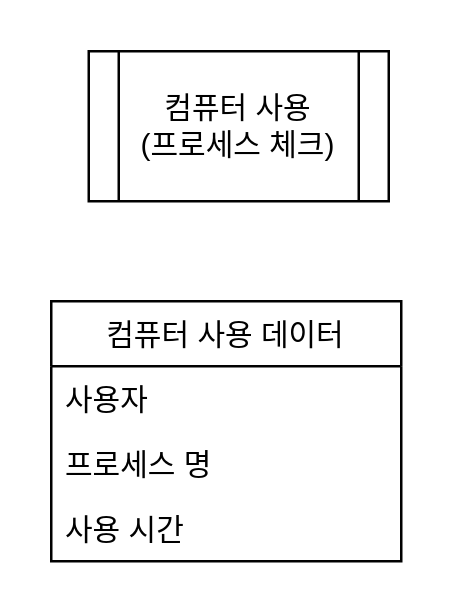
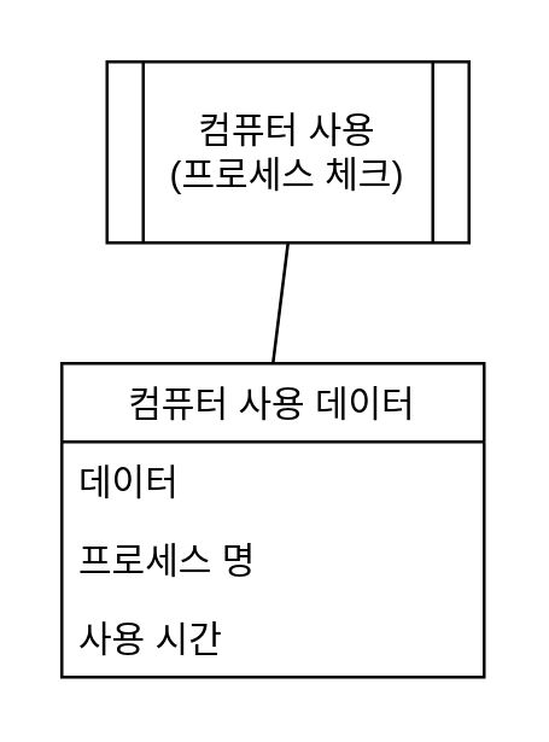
  <mxCell id="0" />
  <mxCell id="1" parent="0" />
  <mxCell id="2" value="컴퓨터 사용&lt;br&gt;(프로세스 체크)" style="shape=process;whiteSpace=wrap;html=1;backgroundOutline=1;" vertex="1" parent="1"><mxGeometry x="35" y="20" width="120" height="60" as="geometry" /></mxCell>
  <mxCell id="3" value="컴퓨터 사용 데이터" style="swimlane;fontStyle=0;childLayout=stackLayout;horizontal=1;startSize=26;fillColor=none;horizontalStack=0;resizeParent=1;resizeParentMax=0;resizeLast=0;collapsible=1;marginBottom=0;" vertex="1" parent="1"><mxGeometry x="20" y="120" width="140" height="104" as="geometry" /></mxCell>
- <mxCell id="4" value="사용자" style="text;strokeColor=none;fillColor=none;align=left;verticalAlign=top;spacingLeft=4;spacingRight=4;overflow=hidden;rotatable=0;points=[[0,0.5],[1,0.5]];portConstraint=eastwest;" vertex="1" parent="3"><mxGeometry y="26" width="140" height="26" as="geometry" /></mxCell>
+ <mxCell id="4" value="데이터" style="text;strokeColor=none;fillColor=none;align=left;verticalAlign=top;spacingLeft=4;spacingRight=4;overflow=hidden;rotatable=0;points=[[0,0.5],[1,0.5]];portConstraint=eastwest;" vertex="1" parent="3"><mxGeometry y="26" width="140" height="26" as="geometry" /></mxCell>
  <mxCell id="5" value="프로세스 명" style="text;strokeColor=none;fillColor=none;align=left;verticalAlign=top;spacingLeft=4;spacingRight=4;overflow=hidden;rotatable=0;points=[[0,0.5],[1,0.5]];portConstraint=eastwest;" vertex="1" parent="3"><mxGeometry y="52" width="140" height="26" as="geometry" /></mxCell>
  <mxCell id="6" value="사용 시간" style="text;strokeColor=none;fillColor=none;align=left;verticalAlign=top;spacingLeft=4;spacingRight=4;overflow=hidden;rotatable=0;points=[[0,0.5],[1,0.5]];portConstraint=eastwest;" vertex="1" parent="3"><mxGeometry y="78" width="140" height="26" as="geometry" /></mxCell>
+ <mxCell id="7" value="" style="endArrow=none;html=1;exitX=0.5;exitY=0;exitDx=0;exitDy=0;entryX=0.5;entryY=1;entryDx=0;entryDy=0;" edge="1" parent="1" source="3" target="2"><mxGeometry width="50" height="50" relative="1" as="geometry"><mxPoint x="75" y="110" as="sourcePoint" /><mxPoint x="125" y="60" as="targetPoint" /></mxGeometry></mxCell>
